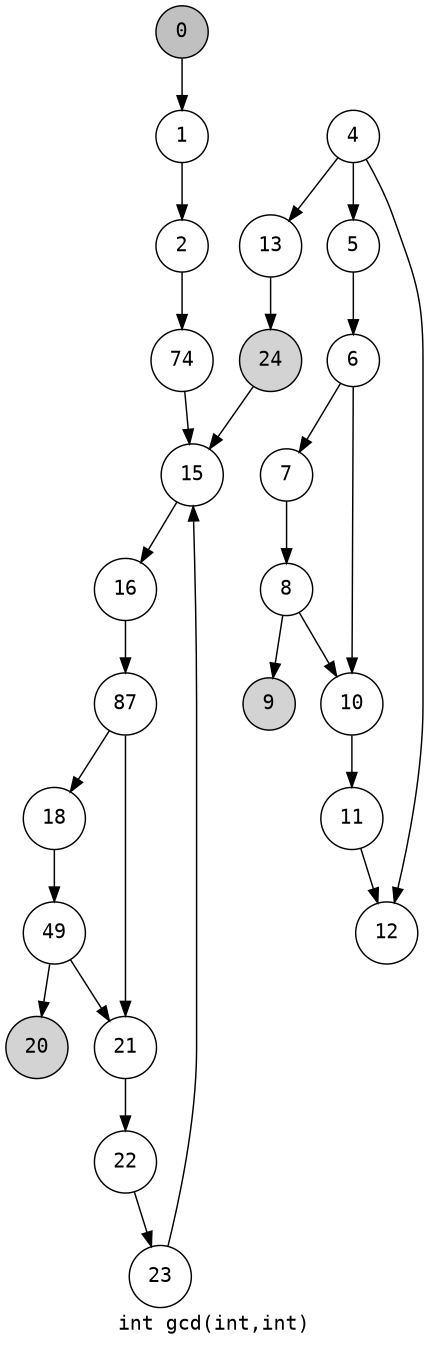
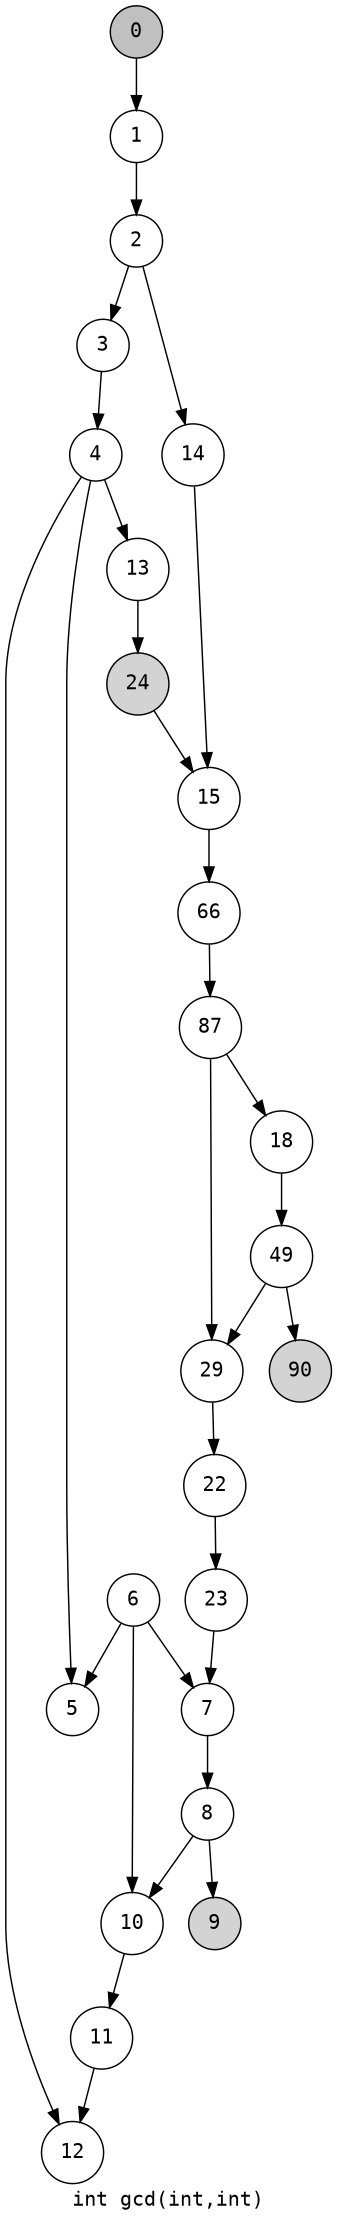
  digraph {
    fontname="DejaVu Sans Mono"
    label="int gcd(int,int)"
    node [fontname="DejaVu Sans Mono" shape=circle]
    edge [fontname="DejaVu Sans Mono"]
    0 [fillcolor=gray style=filled]
    1
    2
-   14 [label=74]
+   3
+   14
    4
    15
    5
    13
    12
-   16
+   16 [label=66]
    6
    24 [fillcolor=lightgray style=filled]
    7
    10
    8
    11
    9 [fillcolor=lightgray style=filled]
    n19 [label=87]
    18
-   21
+   21 [label=29]
    n22 [label=49]
    22
-   20 [fillcolor=lightgray style=filled]
+   20 [fillcolor=lightgray style=filled label=90]
    23
    0 -> 1
    1 -> 2
+   2 -> 3
    2 -> 14
+   3 -> 4
    14 -> 15
    4 -> 5
    4 -> 13
    4 -> 12
    15 -> 16
-   5 -> 6
+   6 -> 5
    13 -> 24
    16 -> n19
    6 -> 7
    6 -> 10
    24 -> 15
    7 -> 8
    10 -> 11
    8 -> 10
    8 -> 9
    11 -> 12
    n19 -> 18
    n19 -> 21
    18 -> n22
    21 -> 22
    n22 -> 21
    n22 -> 20
    22 -> 23
-   23 -> 15
+   23 -> 7
  }
